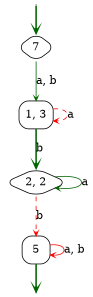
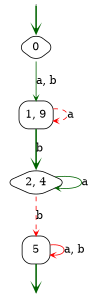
  digraph {
    rankdir=TB
    vcsn_context="lal_char(abcde), b"
    node [shape=point style=rounded]
    edge [arrowhead=vee arrowsize=.6 color=darkgreen style=bold]
    I0 [width=0 style=""]
    F3 [width=0 style=""]
-   n3 [label=7 shape=diamond width=0.5]
-   n4 [label="1, 3" shape=box width=0.5]
-   n5 [label="2, 2" shape=diamond width=0.5]
+   n3 [label=0 shape=diamond width=0.5]
+   n4 [label="1, 9" shape=box width=0.5]
+   n5 [label="2, 4" shape=diamond width=0.5]
    n6 [label=5 shape=box width=0.5]
    subgraph sub_1 {
      I0
      F3
    }
    subgraph sub_2 {
      n3
      n4
      n5
      n6
    }
    I0 -> n3
    n3 -> n4 [label="a, b" style=solid]
    n4 -> n4 [color=red label=a style=dashed]
    n4 -> n5 [label=b]
    n5 -> n5 [label=a style=solid]
    n5 -> n6 [color=red label=b style=dashed]
    n6 -> F3
    n6 -> n6 [color=red label="a, b" style=solid]
  }
